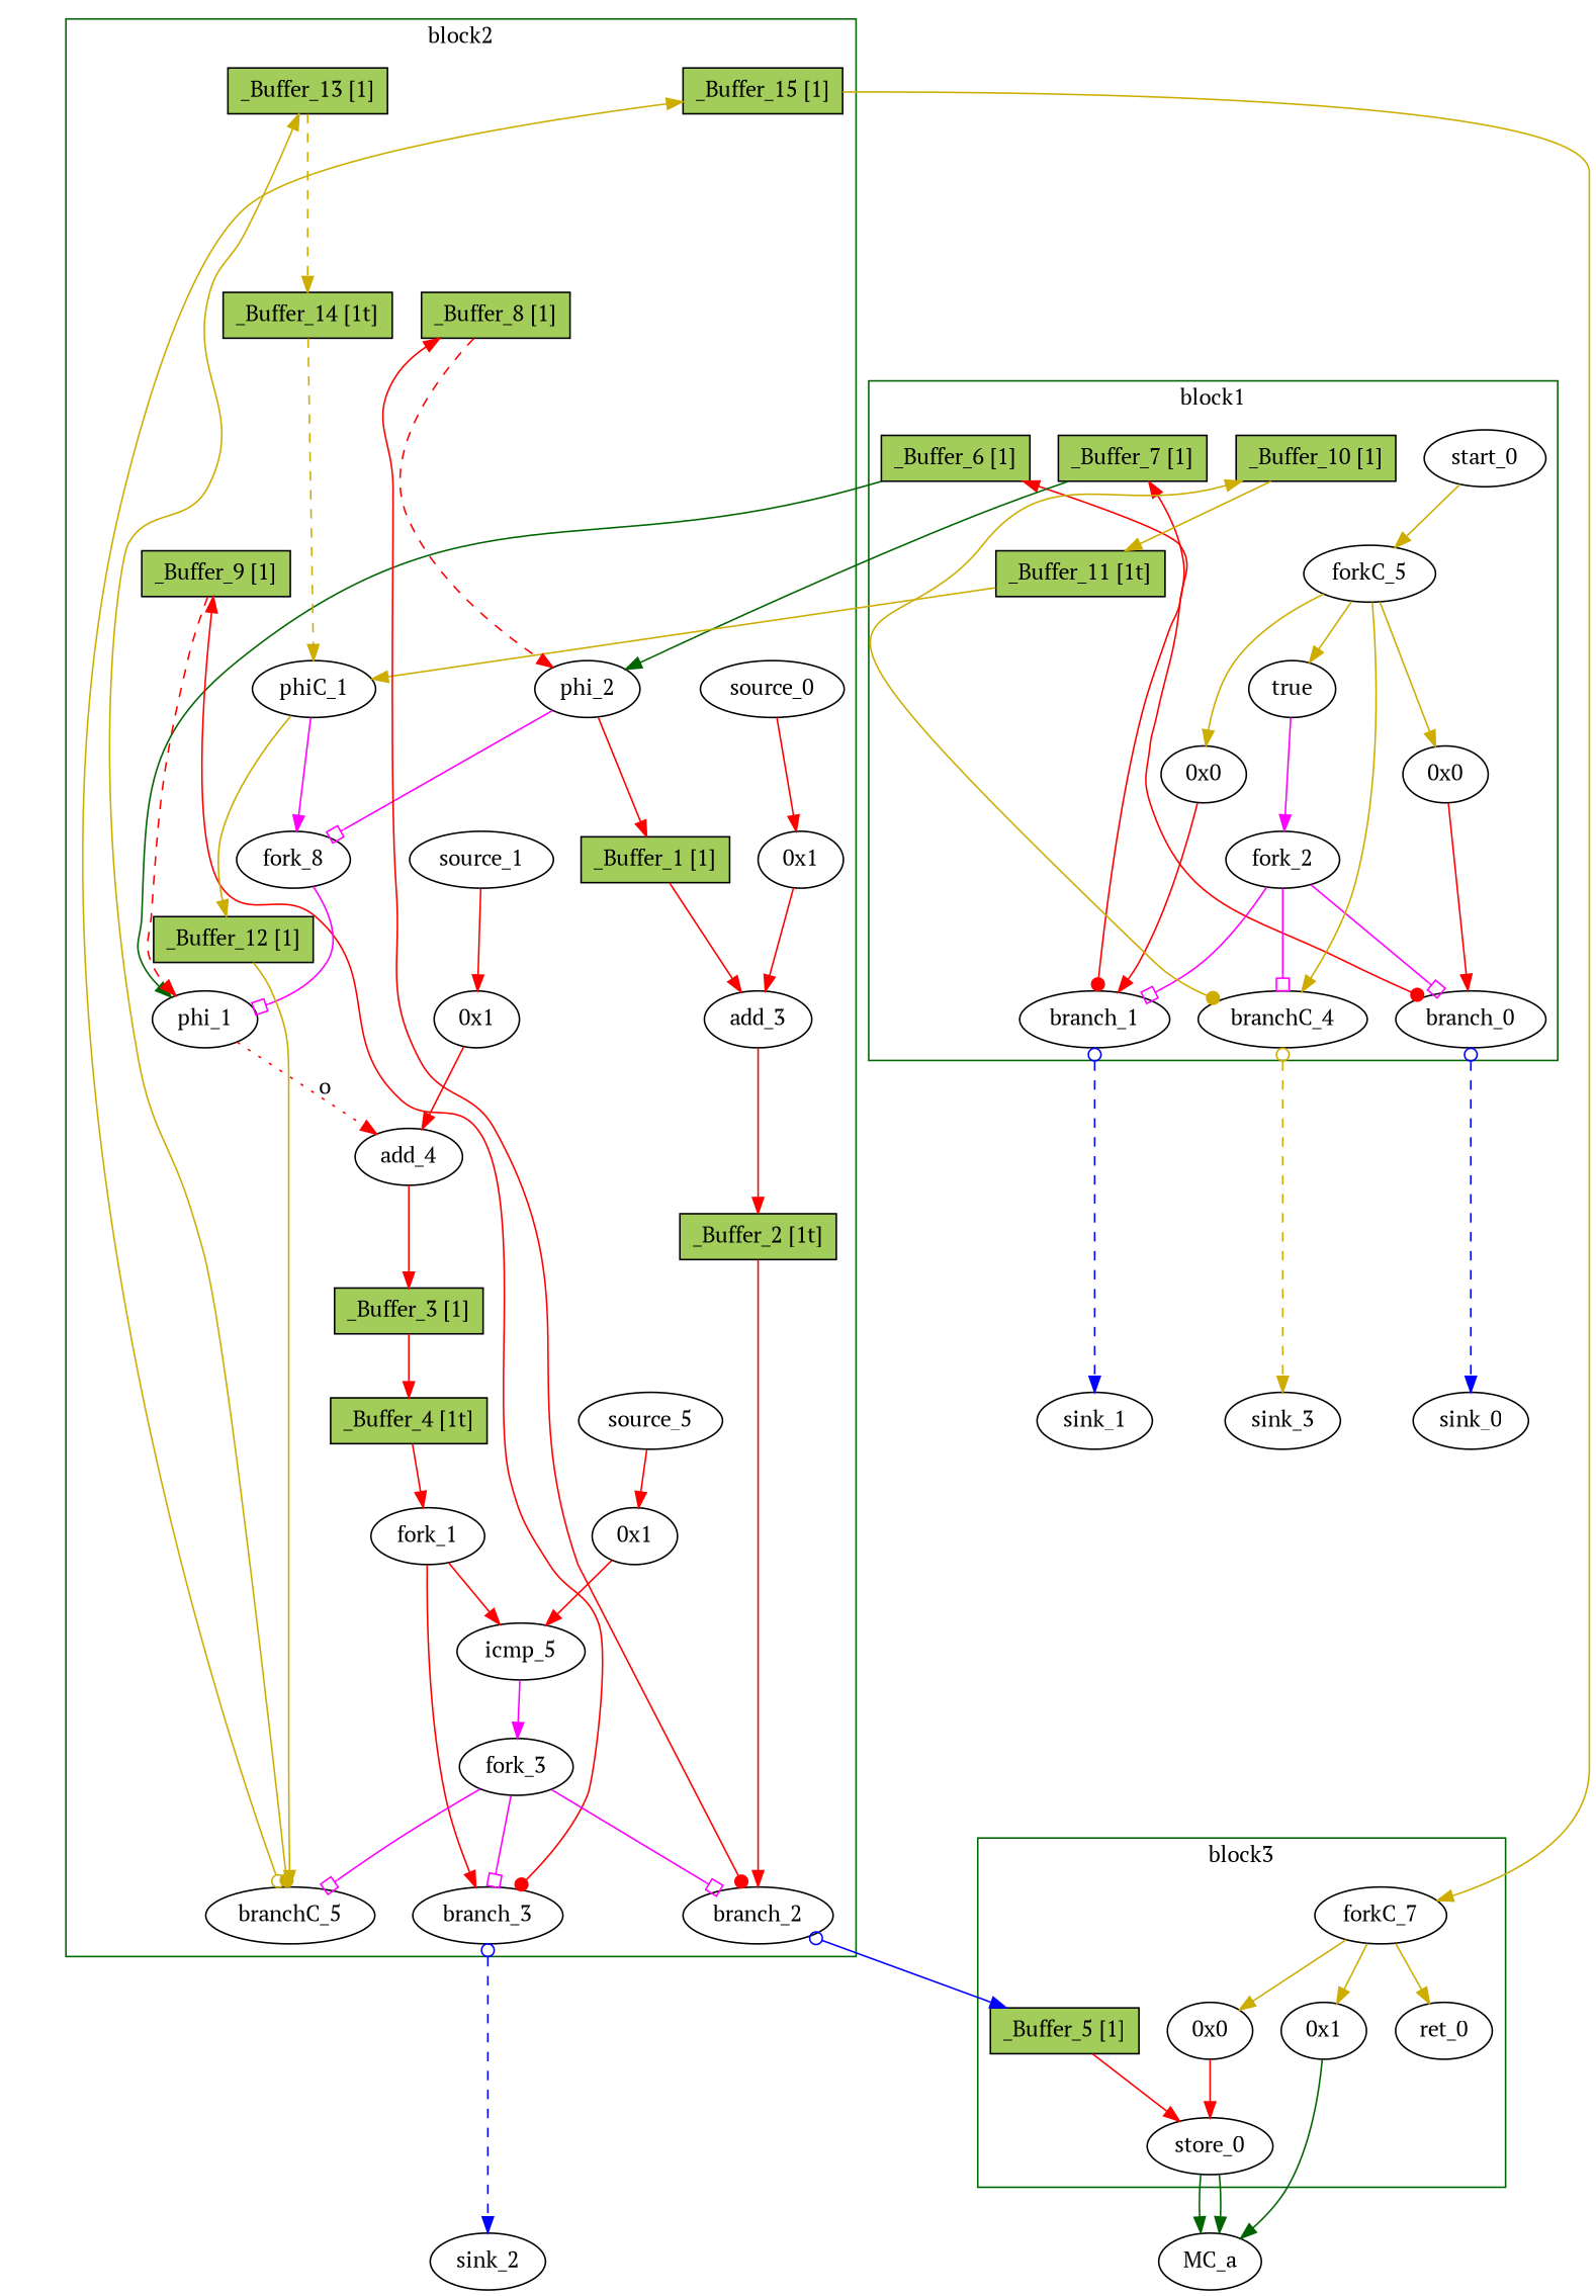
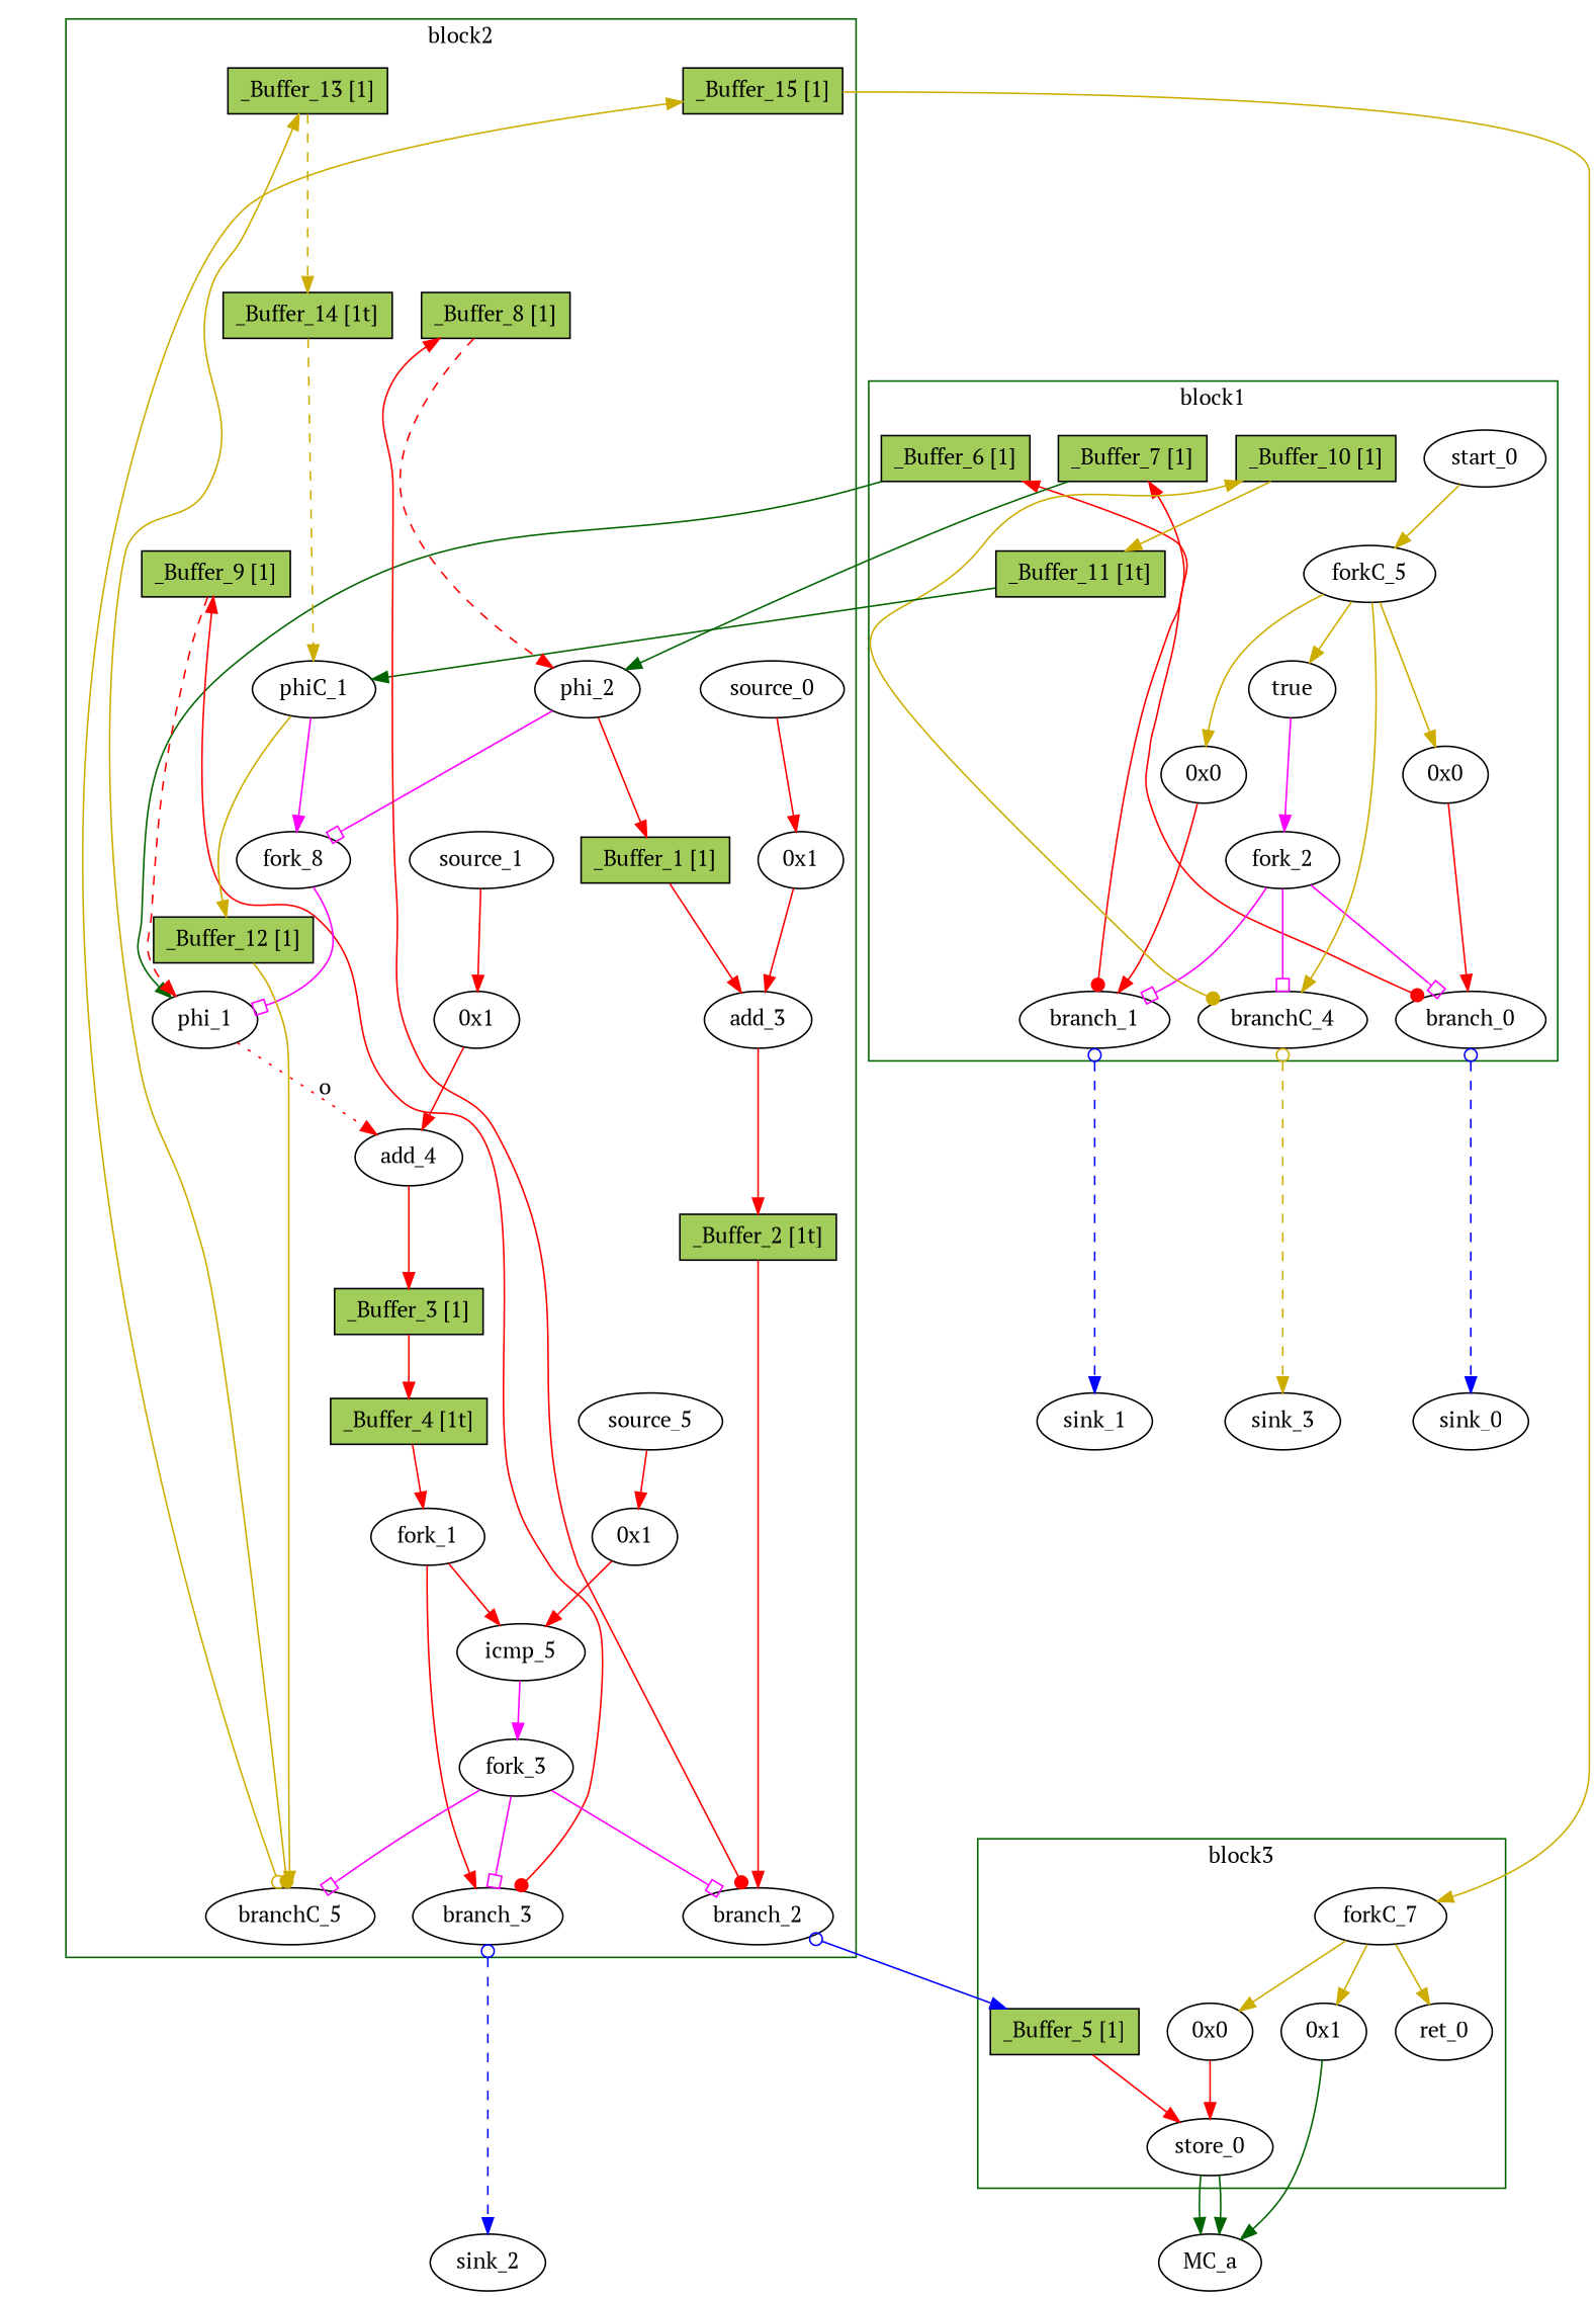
  digraph {
    fontname="PT Serif"
    node [bbID=2 fontname="PT Serif" in="in1:32" out="out1:32" shape=oval type=Buffer]
    edge [arrowhead=normal color=red fontname="PT Serif" from=out1 to=in1]
    n1 [bbID=1 in="in1:1" label=true out="out1:1" type=Constant value="0x1"]
    n2 [bbID=1 label="0x0" type=Constant value="0x0"]
    n3 [bbID=1 label="0x0" type=Constant value="0x0"]
    branch_0 [bbID=1 in="in1:32 in2?:1" out="out1+:32 out2-:32" type=Branch]
    branch_1 [bbID=1 in="in1:32 in2?:1" out="out1+:32 out2-:32" type=Branch]
    fork_2 [bbID=1 in="in1:1" out="out1:1 out2:1 out3:1" type=Fork]
    start_0 [bbID=1 in="in1:0" out="out1:0" type=Entry]
    forkC_5 [bbID=1 in="in1:0" out="out1:0 out2:0 out3:0 out4:0" type=Fork]
    branchC_4 [bbID=1 in="in1:0 in2?:1" out="out1+:0 out2-:0" type=Branch]
    n10 [bbID=1 fillcolor=darkolivegreen3 height=0.4 label="_Buffer_6 [1]" shape=box slots=1 style=filled transparent=false]
    n11 [bbID=1 fillcolor=darkolivegreen3 height=0.4 label="_Buffer_7 [1]" shape=box slots=1 style=filled transparent=false]
    n12 [bbID=1 fillcolor=darkolivegreen3 height=0.4 in="in1:0" label="_Buffer_10 [1]" out="out1:0" shape=box slots=1 style=filled transparent=false]
    n13 [bbID=1 fillcolor=darkolivegreen3 height=0.4 in="in1:0" label="_Buffer_11 [1t]" out="out1:0" shape=box slots=1 style=filled transparent=true]
    phi_1 [delay=1.397 in="in1?:1 in2:32 in3:32" type=Mux]
    phi_2 [delay=1.397 in="in1?:1 in2:32 in3:32" type=Mux]
    n16 [label="0x1" retimingDiff=0.5 type=Constant value="0x1"]
    add_3 [delay=2.287 in="in1:32 in2:32" op=add_op retimingDiff=0.5 type=Operator]
    n18 [label="0x1" type=Constant value="0x1"]
    add_4 [delay=2.287 in="in1:32 in2:32" op=add_op type=Operator]
    n20 [label="0x1" retimingDiff=0.5 type=Constant value="0x1"]
    icmp_5 [delay=1.907 in="in1:32 in2:32" op=icmp_ult_op out="out1:1" retimingDiff=0.5 type=Operator]
    fork_1 [out="out1:32 out2:32" retimingDiff=0.5 type=Fork]
    branch_2 [in="in1:32 in2?:1" out="out1+:32 out2-:32" retimingDiff=0.5 type=Branch]
    branch_3 [in="in1:32 in2?:1" out="out1+:32 out2-:32" retimingDiff=0.5 type=Branch]
    fork_3 [in="in1:1" out="out1:1 out2:1 out3:1" retimingDiff=0.5 type=Fork]
    phiC_1 [in="in1:0 in2:0" out="out1:0 out2?:1" type=CntrlMerge]
    branchC_5 [in="in1:0 in2?:1" out="out1+:0 out2-:0" retimingDiff=0.5 type=Branch]
    source_0 [retimingDiff=0.5 type=Source in=""]
    source_1 [type=Source in=""]
    n30 [label=source_5 retimingDiff=0.5 type=Source in=""]
    fork_8 [in="in1:1" out="out1:1 out2:1" type=Fork]
    n32 [fillcolor=darkolivegreen3 height=0.4 label="_Buffer_1 [1]" shape=box slots=1 style=filled transparent=false]
    n33 [fillcolor=darkolivegreen3 height=0.4 label="_Buffer_2 [1t]" shape=box slots=1 style=filled transparent=true]
    n34 [fillcolor=darkolivegreen3 height=0.4 label="_Buffer_3 [1]" shape=box slots=1 style=filled transparent=false]
    n35 [fillcolor=darkolivegreen3 height=0.4 label="_Buffer_4 [1t]" shape=box slots=1 style=filled transparent=true]
    n36 [fillcolor=darkolivegreen3 height=0.4 label="_Buffer_8 [1]" shape=box slots=1 style=filled transparent=false]
    n37 [fillcolor=darkolivegreen3 height=0.4 label="_Buffer_9 [1]" shape=box slots=1 style=filled transparent=false]
    n38 [fillcolor=darkolivegreen3 height=0.4 in="in1:0" label="_Buffer_12 [1]" out="out1:0" shape=box slots=1 style=filled transparent=false]
    n39 [fillcolor=darkolivegreen3 height=0.4 in="in1:0" label="_Buffer_13 [1]" out="out1:0" shape=box slots=1 style=filled transparent=false]
    n40 [fillcolor=darkolivegreen3 height=0.4 in="in1:0" label="_Buffer_14 [1t]" out="out1:0" shape=box slots=1 style=filled transparent=true]
    n41 [fillcolor=darkolivegreen3 height=0.4 in="in1:0" label="_Buffer_15 [1]" out="out1:0" shape=box slots=1 style=filled transparent=false]
    store_0 [bbID=3 delay=0.672 in="in1:32 in2:32" offset=0 op=mc_store_op out="out1:32 out2:32" portID=0 type=Operator]
    ret_0 [bbID=3 in="in1:0" op=ret_op out="out1:0" type=Operator]
    n44 [bbID=3 label="0x0" type=Constant value="0x0"]
    n45 [bbID=3 label="0x1" type=Constant value="0x1"]
    forkC_7 [bbID=3 in="in1:0" out="out1:0 out2:0 out3:0" type=Fork]
    n47 [bbID=3 fillcolor=darkolivegreen3 height=0.4 label="_Buffer_5 [1]" shape=box slots=1 style=filled transparent=false]
    sink_0 [bbID=0 type=Sink out=""]
    sink_1 [bbID=0 type=Sink out=""]
    sink_3 [bbID=0 in="in1:0" type=Sink out=""]
    sink_2 [bbID=0 type=Sink out=""]
    MC_a [bbID=0 bbcount=1 in="in1:32*c0 in2:32*s0a in3:32*s0d" ldcount=0 memory=a out="out1:0*e" stcount=1 type=MC shape=""]
    subgraph cluster_1 {
      color=darkgreen
      label=block1
      n1
      n2
      n3
      branch_0
      branch_1
      fork_2
      start_0
      forkC_5
      branchC_4
      n10
      n11
      n12
      n13
    }
    subgraph cluster_2 {
      color=darkgreen
      label=block2
      phi_1
      phi_2
      n16
      add_3
      n18
      add_4
      n20
      icmp_5
      fork_1
      branch_2
      branch_3
      fork_3
      phiC_1
      branchC_5
      source_0
      source_1
      n30
      fork_8
      n32
      n33
      n34
      n35
      n36
      n37
      n38
      n39
      n40
      n41
    }
    subgraph cluster_3 {
      color=darkgreen
      label=block3
      store_0
      ret_0
      n44
      n45
      forkC_7
      n47
    }
    n1 -> fork_2 [color=magenta]
    n2 -> branch_0
    n3 -> branch_1
    branch_0 -> n10 [arrowtail=dot constraint=false dir=both]
    branch_0 -> sink_0 [arrowtail=odot color=blue dir=both from=out2 minlen=3 style=dashed]
    branch_1 -> n11 [arrowtail=dot constraint=false dir=both]
    branch_1 -> sink_1 [arrowtail=odot color=blue dir=both from=out2 minlen=3 style=dashed]
    fork_2 -> branch_0 [arrowhead=obox color=magenta from=out2 to=in2]
    fork_2 -> branch_1 [arrowhead=obox color=magenta to=in2]
    fork_2 -> branchC_4 [arrowhead=obox color=magenta from=out3 to=in2]
    start_0 -> forkC_5 [color=gold3]
    forkC_5 -> n1 [color=gold3 from=out4]
    forkC_5 -> n2 [color=gold3]
    forkC_5 -> n3 [color=gold3 from=out2]
    forkC_5 -> branchC_4 [color=gold3 from=out3]
    branchC_4 -> n12 [arrowtail=dot color=gold3 constraint=false dir=both]
    branchC_4 -> sink_3 [arrowtail=odot color=gold3 dir=both from=out2 minlen=3 style=dashed]
    n10 -> phi_1 [color=darkgreen to=in2]
    n11 -> phi_2 [color=darkgreen to=in2]
    n12 -> n13 [color=gold3]
-   n13 -> phiC_1 [color=gold3]
+   n13 -> phiC_1 [color=darkgreen]
    phi_1 -> add_4 [label=o slots=1 style=dotted transparent=true]
    phi_2 -> fork_8 [arrowhead=obox color=magenta from=out2]
    phi_2 -> n32
    n16 -> add_3 [to=in2]
    add_3 -> n33
    n18 -> add_4 [to=in2]
    add_4 -> n34
    n20 -> icmp_5 [to=in2]
    icmp_5 -> fork_3 [color=magenta]
    fork_1 -> icmp_5
    fork_1 -> branch_3 [from=out2]
    branch_2 -> n36 [arrowtail=dot constraint=false dir=both]
    branch_2 -> n47 [arrowtail=odot color=blue dir=both from=out2]
    branch_3 -> n37 [arrowtail=dot constraint=false dir=both]
    branch_3 -> sink_2 [arrowtail=odot color=blue dir=both from=out2 minlen=3 style=dashed]
    fork_3 -> branch_2 [arrowhead=obox color=magenta from=out2 to=in2]
    fork_3 -> branch_3 [arrowhead=obox color=magenta to=in2]
    fork_3 -> branchC_5 [arrowhead=obox color=magenta from=out3 to=in2]
    phiC_1 -> fork_8 [color=magenta from=out2]
    phiC_1 -> n38 [color=gold3]
    branchC_5 -> n39 [arrowtail=dot color=gold3 constraint=false dir=both]
    branchC_5 -> n41 [arrowtail=odot color=gold3 constraint=false dir=both from=out2]
    source_0 -> n16
    source_1 -> n18
    n30 -> n20
    fork_8 -> phi_1 [arrowhead=obox color=magenta]
    n32 -> add_3
    n33 -> branch_2
    n34 -> n35
    n35 -> fork_1
    n36 -> phi_2 [minlen=3 style=dashed to=in3]
    n37 -> phi_1 [minlen=3 style=dashed to=in3]
    n38 -> branchC_5 [color=gold3]
    n39 -> n40 [color=gold3 minlen=3 style=dashed]
    n40 -> phiC_1 [color=gold3 minlen=3 style=dashed to=in2]
    n41 -> forkC_7 [color=gold3]
    store_0 -> MC_a [color=darkgreen from=out2 to=in2]
    store_0 -> MC_a [color=darkgreen to=in3]
    n44 -> store_0 [to=in2]
    n45 -> MC_a [color=darkgreen]
    forkC_7 -> ret_0 [color=gold3 from=out3]
    forkC_7 -> n44 [color=gold3]
    forkC_7 -> n45 [color=gold3 from=out2]
    n47 -> store_0
  }
